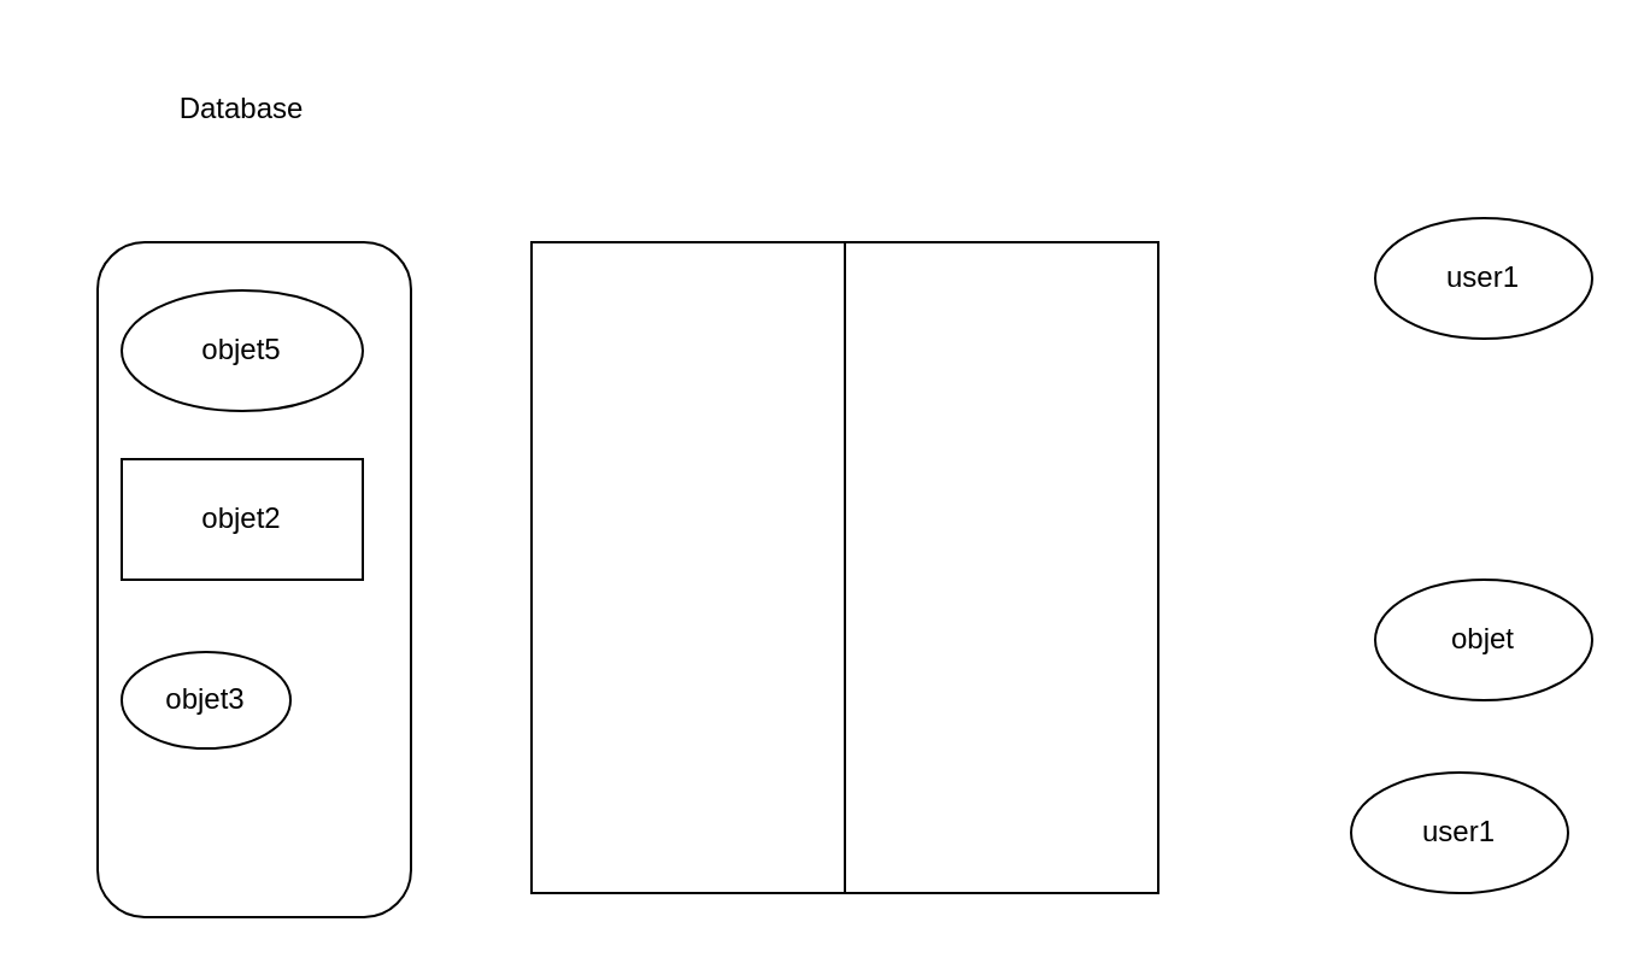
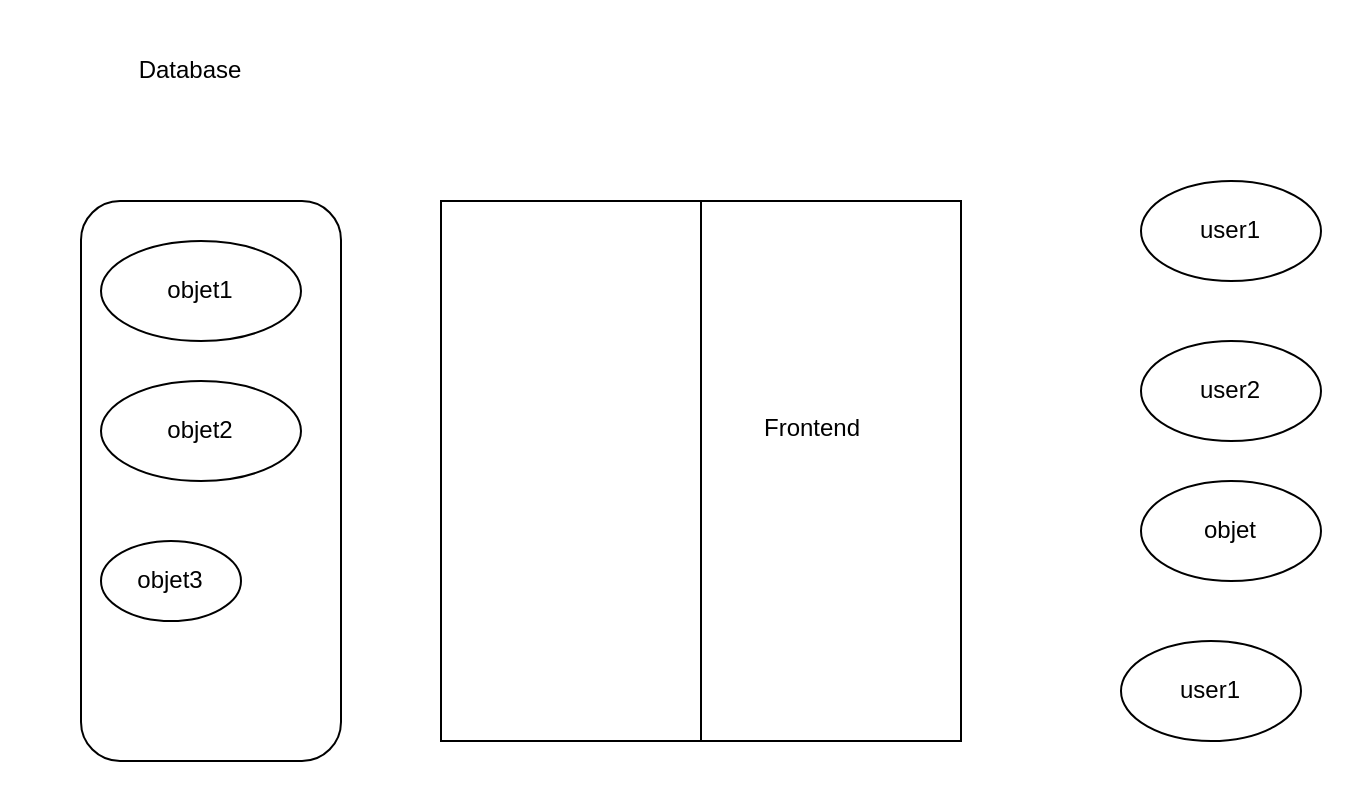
  <mxCell id="0" />
  <mxCell id="1" parent="0" />
- <mxCell id="2" value="objet5" style="ellipse;whiteSpace=wrap;html=1;" vertex="1" parent="1"><mxGeometry x="50" y="120" width="100" height="50" as="geometry" /></mxCell>
- <mxCell id="3" value="objet2" style="whiteSpace=wrap;html=1;rounded=0;" vertex="1" parent="1"><mxGeometry x="50" y="190" width="100" height="50" as="geometry" /></mxCell>
+ <mxCell id="2" value="objet1" style="ellipse;whiteSpace=wrap;html=1;" vertex="1" parent="1"><mxGeometry x="50" y="120" width="100" height="50" as="geometry" /></mxCell>
+ <mxCell id="3" value="objet2" style="ellipse;whiteSpace=wrap;html=1;" vertex="1" parent="1"><mxGeometry x="50" y="190" width="100" height="50" as="geometry" /></mxCell>
  <mxCell id="4" value="objet3" style="ellipse;whiteSpace=wrap;html=1;" vertex="1" parent="1"><mxGeometry x="50" y="270" width="70" height="40" as="geometry" /></mxCell>
  <mxCell id="5" value="user1" style="ellipse;whiteSpace=wrap;html=1;" vertex="1" parent="1"><mxGeometry x="570" y="90" width="90" height="50" as="geometry" /></mxCell>
+ <mxCell id="6" value="user2" style="ellipse;whiteSpace=wrap;html=1;" vertex="1" parent="1"><mxGeometry x="570" y="170" width="90" height="50" as="geometry" /></mxCell>
  <mxCell id="7" value="objet" style="ellipse;whiteSpace=wrap;html=1;" vertex="1" parent="1"><mxGeometry x="570" y="240" width="90" height="50" as="geometry" /></mxCell>
  <mxCell id="8" value="user1" style="ellipse;whiteSpace=wrap;html=1;" vertex="1" parent="1"><mxGeometry x="560" y="320" width="90" height="50" as="geometry" /></mxCell>
- <mxCell id="9" value="Database" style="text;html=1;strokeColor=none;fillColor=none;align=center;verticalAlign=middle;whiteSpace=wrap;rounded=0;" vertex="1" parent="1"><mxGeometry x="20" y="20" width="160" height="50" as="geometry" /></mxCell>
+ <mxCell id="9" value="Database" style="text;html=1;strokeColor=none;fillColor=none;align=center;verticalAlign=middle;whiteSpace=wrap;rounded=0;" vertex="1" parent="1"><mxGeometry x="15" y="10" width="160" height="50" as="geometry" /></mxCell>
  <mxCell id="10" value="" style="rounded=1;whiteSpace=wrap;html=1;fillColor=none;" vertex="1" parent="1"><mxGeometry x="40" y="100" width="130" height="280" as="geometry" /></mxCell>
  <mxCell id="11" value="" style="rounded=0;whiteSpace=wrap;html=1;fillColor=none;" vertex="1" parent="1"><mxGeometry x="350" y="100" width="130" height="270" as="geometry" /></mxCell>
  <mxCell id="12" value="" style="rounded=0;whiteSpace=wrap;html=1;fillColor=none;" vertex="1" parent="1"><mxGeometry x="220" y="100" width="130" height="270" as="geometry" /></mxCell>
+ <mxCell id="13" value="Frontend" style="text;whiteSpace=wrap;html=1;" vertex="1" parent="1"><mxGeometry x="380" y="200" width="80" height="30" as="geometry" /></mxCell>
